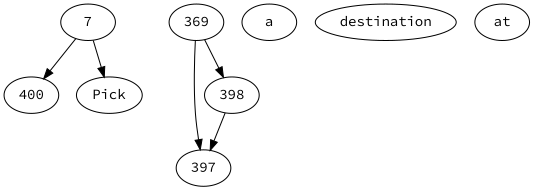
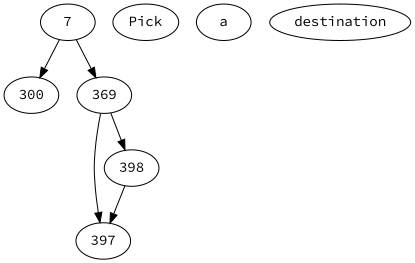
  digraph {
    fontname="Source Code Pro"
    node [fontname="Source Code Pro"]
    edge [fontname="Source Code Pro"]
    n1 [label=7]
-   400
+   400 [label=300]
    n3 [label=369]
    397
    398
    Pick
    a
    destination
-   at
    n1 -> 400
-   n1 -> Pick
+   n1 -> n3
    n3 -> 397
    n3 -> 398
    398 -> 397
  }
